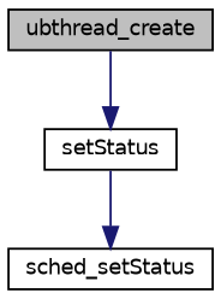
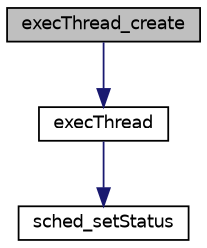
  digraph {
    rankdir=TB
    node [color=black fillcolor=white fontname=Helvetica fontsize=10 shape=record style=filled]
    edge [color=midnightblue fontname=Helvetica fontsize=10 labelfontname=Helvetica labelfontsize=10 style=solid]
-   n1 [fillcolor=grey75 fontcolor=black height=0.2 label=ubthread_create width=0.4]
-   n2 [height=0.2 label=setStatus width=0.4]
+   n1 [fillcolor=grey75 fontcolor=black height=0.2 label=execThread_create width=0.4]
+   n2 [height=0.2 label=execThread width=0.4]
    n3 [height=0.2 label=sched_setStatus width=0.4]
    n1 -> n2
    n2 -> n3
  }
